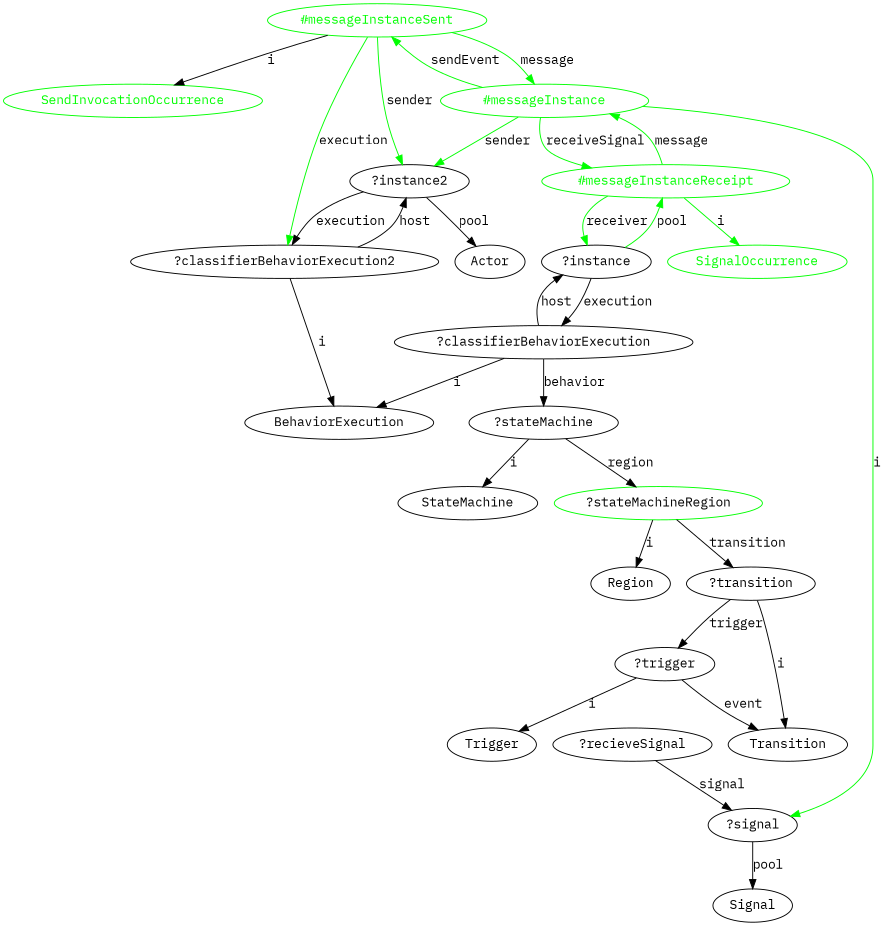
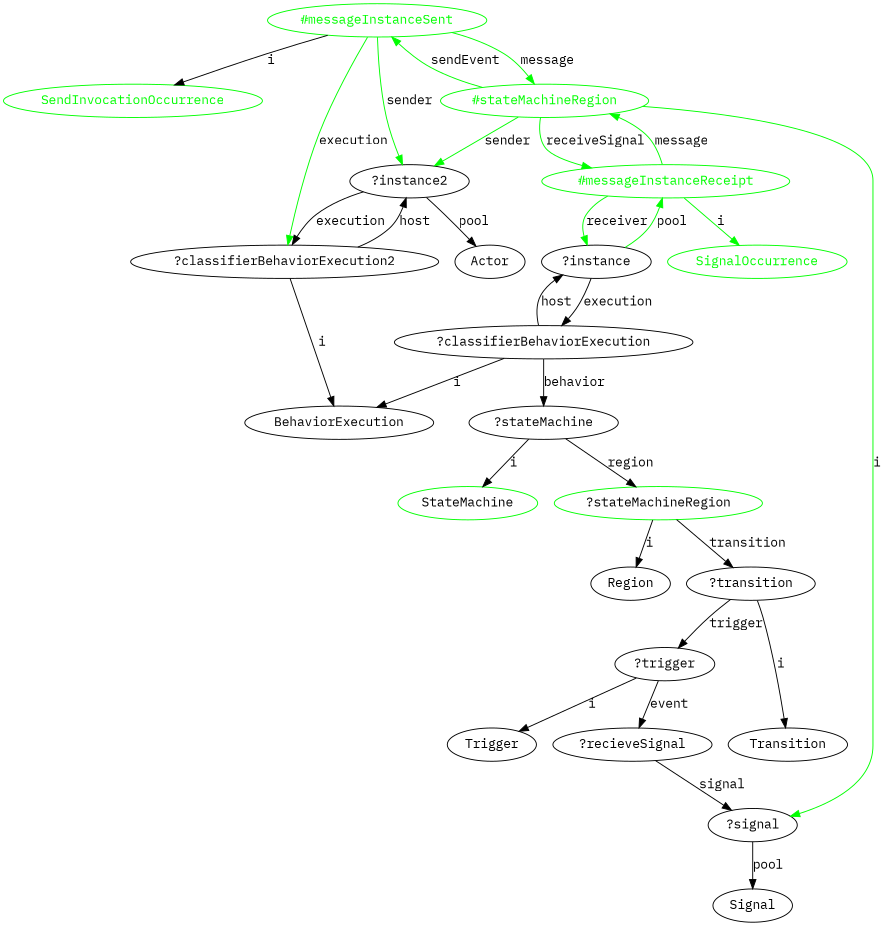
  digraph {
    fontname="IBM Plex Mono"
    node [fontname="IBM Plex Mono"]
    edge [fontname="IBM Plex Mono"]
    "#messageInstanceSent" [color=green fontcolor=green]
    SendInvocationOccurrence [color=green fontcolor=green]
-   "#messageInstance" [color=green fontcolor=green]
+   "#messageInstance" [color=green fontcolor=green label="#stateMachineRegion"]
    "?classifierBehaviorExecution2"
    "?instance2"
    "#messageInstanceReceipt" [color=green fontcolor=green]
    "?signal"
    BehaviorExecution
    Actor
    "?instance"
    SignalOccurrence [color=green fontcolor=green]
    Signal
    "?classifierBehaviorExecution"
    "?transition"
    Transition
    "?trigger"
    Trigger
    "?recieveSignal"
    "?stateMachineRegion" [color=green]
    Region
    "?stateMachine"
-   StateMachine
+   StateMachine [color=green]
    "#messageInstanceSent" -> SendInvocationOccurrence [color=black label=i]
    "#messageInstanceSent" -> "#messageInstance" [color=green label=message]
    "#messageInstanceSent" -> "?classifierBehaviorExecution2" [color=green label=execution]
    "#messageInstanceSent" -> "?instance2" [color=green label=sender]
    "#messageInstance" -> "#messageInstanceSent" [color=green label=sendEvent]
    "#messageInstance" -> "?instance2" [color=green label=sender]
    "#messageInstance" -> "#messageInstanceReceipt" [color=green label=receiveSignal]
    "#messageInstance" -> "?signal" [color=green label=i]
    "?classifierBehaviorExecution2" -> "?instance2" [label=host]
    "?classifierBehaviorExecution2" -> BehaviorExecution [label=i]
    "?instance2" -> "?classifierBehaviorExecution2" [label=execution]
    "?instance2" -> Actor [label=pool]
    "#messageInstanceReceipt" -> "#messageInstance" [color=green label=message]
    "#messageInstanceReceipt" -> "?instance" [color=green label=receiver]
    "#messageInstanceReceipt" -> SignalOccurrence [color=green label=i]
    "?signal" -> Signal [label=pool]
    "?instance" -> "#messageInstanceReceipt" [color=green label=pool]
    "?instance" -> "?classifierBehaviorExecution" [label=execution]
    "?classifierBehaviorExecution" -> BehaviorExecution [label=i]
    "?classifierBehaviorExecution" -> "?instance" [label=host]
    "?classifierBehaviorExecution" -> "?stateMachine" [label=behavior]
    "?transition" -> Transition [label=i]
    "?transition" -> "?trigger" [label=trigger]
    "?trigger" -> Trigger [label=i]
-   "?trigger" -> Transition [label=event]
+   "?trigger" -> "?recieveSignal" [label=event]
    "?recieveSignal" -> "?signal" [label=signal]
    "?stateMachineRegion" -> "?transition" [label=transition]
    "?stateMachineRegion" -> Region [label=i]
    "?stateMachine" -> "?stateMachineRegion" [label=region]
    "?stateMachine" -> StateMachine [label=i]
  }
